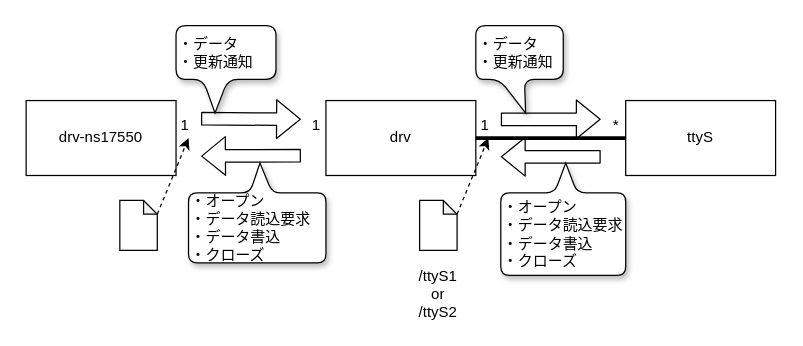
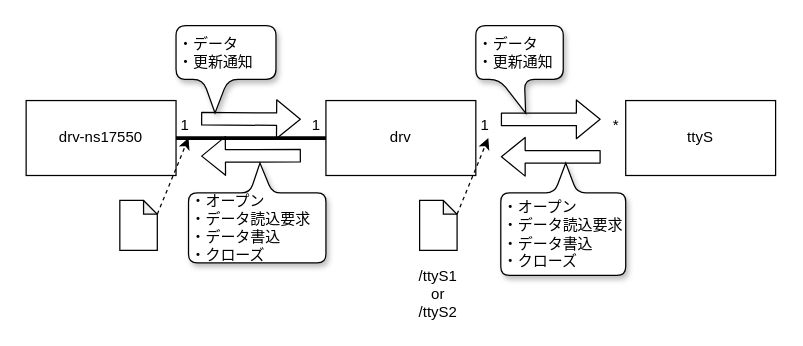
  <mxCell id="0" />
  <mxCell id="1" parent="0" />
  <mxCell id="2" value="drv" style="rounded=0;whiteSpace=wrap;html=1;" vertex="1" parent="1"><mxGeometry x="260" y="80" width="120" height="60" as="geometry" /></mxCell>
  <mxCell id="3" value="drv-ns17550" style="rounded=0;whiteSpace=wrap;html=1;" vertex="1" parent="1"><mxGeometry x="20" y="80" width="120" height="60" as="geometry" /></mxCell>
  <mxCell id="4" value="" style="shape=flexArrow;endArrow=classic;html=1;exitX=1.083;exitY=0.167;exitDx=0;exitDy=0;exitPerimeter=0;width=10;" edge="1" parent="1"><mxGeometry width="50" height="50" relative="1" as="geometry"><mxPoint x="160" y="94.51" as="sourcePoint" /><mxPoint x="240" y="95" as="targetPoint" /></mxGeometry></mxCell>
  <mxCell id="5" value="" style="shape=flexArrow;endArrow=classic;html=1;width=10;" edge="1" parent="1"><mxGeometry width="50" height="50" relative="1" as="geometry"><mxPoint x="240" y="124" as="sourcePoint" /><mxPoint x="160.04" y="124.49" as="targetPoint" /></mxGeometry></mxCell>
  <mxCell id="6" value="" style="shape=flexArrow;endArrow=classic;html=1;width=10;" edge="1" parent="1"><mxGeometry width="50" height="50" relative="1" as="geometry"><mxPoint x="400" y="95" as="sourcePoint" /><mxPoint x="480" y="95" as="targetPoint" /></mxGeometry></mxCell>
  <mxCell id="7" value="" style="shape=flexArrow;endArrow=classic;html=1;width=10;" edge="1" parent="1"><mxGeometry width="50" height="50" relative="1" as="geometry"><mxPoint x="480" y="125" as="sourcePoint" /><mxPoint x="400" y="125" as="targetPoint" /></mxGeometry></mxCell>
  <mxCell id="8" value="ttyS" style="rounded=0;whiteSpace=wrap;html=1;" vertex="1" parent="1"><mxGeometry x="500" y="80" width="120" height="60" as="geometry" /></mxCell>
- <mxCell id="10" value="" style="endArrow=none;html=1;entryX=0;entryY=0.5;entryDx=0;entryDy=0;strokeWidth=3;exitX=1;exitY=0.5;exitDx=0;exitDy=0;" edge="1" parent="1" source="2" target="8"><mxGeometry width="50" height="50" relative="1" as="geometry"><mxPoint x="370" y="110" as="sourcePoint" /><mxPoint x="500" y="109.5" as="targetPoint" /></mxGeometry></mxCell>
+ <mxCell id="9" value="" style="endArrow=none;html=1;exitX=1;exitY=0.5;exitDx=0;exitDy=0;entryX=0;entryY=0.5;entryDx=0;entryDy=0;strokeWidth=3;" edge="1" parent="1" source="3" target="2"><mxGeometry width="50" height="50" relative="1" as="geometry"><mxPoint x="160" y="240" as="sourcePoint" /><mxPoint x="210" y="190" as="targetPoint" /></mxGeometry></mxCell>
  <mxCell id="11" value="" style="shape=note;whiteSpace=wrap;html=1;backgroundOutline=1;darkOpacity=0.05;size=11;" vertex="1" parent="1"><mxGeometry x="95" y="160" width="30" height="40" as="geometry" /></mxCell>
  <mxCell id="12" value="" style="endArrow=classic;html=1;strokeWidth=1;exitX=0;exitY=0;exitDx=30;exitDy=11;exitPerimeter=0;dashed=1;" edge="1" parent="1" source="11"><mxGeometry width="50" height="50" relative="1" as="geometry"><mxPoint x="140" y="230" as="sourcePoint" /><mxPoint x="150" y="110" as="targetPoint" /></mxGeometry></mxCell>
  <mxCell id="13" value="" style="shape=note;whiteSpace=wrap;html=1;backgroundOutline=1;darkOpacity=0.05;size=11;" vertex="1" parent="1"><mxGeometry x="335" y="160" width="30" height="40" as="geometry" /></mxCell>
  <mxCell id="14" value="/ttyS1&lt;br&gt;or&lt;br&gt;/ttyS2" style="text;html=1;strokeColor=none;fillColor=none;align=center;verticalAlign=middle;whiteSpace=wrap;rounded=0;" vertex="1" parent="1"><mxGeometry x="330" y="215" width="40" height="40" as="geometry" /></mxCell>
  <mxCell id="15" value="" style="endArrow=classic;html=1;strokeWidth=1;exitX=0;exitY=0;exitDx=30;exitDy=11;exitPerimeter=0;dashed=1;" edge="1" source="13" parent="1"><mxGeometry width="50" height="50" relative="1" as="geometry"><mxPoint x="380" y="230" as="sourcePoint" /><mxPoint x="390" y="110" as="targetPoint" /></mxGeometry></mxCell>
  <mxCell id="16" value="・データ&lt;br&gt;・更新通知" style="shape=callout;whiteSpace=wrap;html=1;perimeter=calloutPerimeter;size=27;position=0.27;position2=0.39;align=left;rounded=1;shadow=1;arcSize=16;" vertex="1" parent="1"><mxGeometry x="140" y="20" width="80" height="70" as="geometry" /></mxCell>
  <mxCell id="17" value="・オープン&lt;br&gt;・データ読込要求&lt;br&gt;・データ書込&lt;br&gt;・クローズ" style="shape=callout;whiteSpace=wrap;html=1;perimeter=calloutPerimeter;size=24;position=0.39;position2=0.48;align=left;rounded=1;shadow=1;base=18;arcSize=14;rotation=0;verticalAlign=middle;direction=west;" vertex="1" parent="1"><mxGeometry x="150" y="130" width="110" height="80" as="geometry" /></mxCell>
  <mxCell id="18" value="・データ&lt;br&gt;・更新通知" style="shape=callout;whiteSpace=wrap;html=1;perimeter=calloutPerimeter;size=27;position=0.27;position2=0.57;align=left;rounded=1;shadow=1;arcSize=16;" vertex="1" parent="1"><mxGeometry x="380" y="20" width="70" height="70" as="geometry" /></mxCell>
  <mxCell id="19" value="・オープン&lt;br&gt;・データ読込要求&lt;br&gt;・データ書込&lt;br&gt;・クローズ" style="shape=callout;whiteSpace=wrap;html=1;perimeter=calloutPerimeter;size=24;position=0.39;position2=0.48;align=left;rounded=1;shadow=1;base=18;arcSize=14;rotation=0;verticalAlign=middle;direction=west;" vertex="1" parent="1"><mxGeometry x="400" y="130" width="100" height="90" as="geometry" /></mxCell>
  <mxCell id="20" value="1" style="text;html=1;strokeColor=none;fillColor=none;align=center;verticalAlign=middle;whiteSpace=wrap;rounded=0;shadow=1;" vertex="1" parent="1"><mxGeometry x="140" y="90" width="15" height="20" as="geometry" /></mxCell>
  <mxCell id="21" value="1" style="text;html=1;strokeColor=none;fillColor=none;align=center;verticalAlign=middle;whiteSpace=wrap;rounded=0;shadow=1;" vertex="1" parent="1"><mxGeometry x="245" y="90" width="15" height="20" as="geometry" /></mxCell>
  <mxCell id="22" value="1" style="text;html=1;strokeColor=none;fillColor=none;align=center;verticalAlign=middle;whiteSpace=wrap;rounded=0;shadow=1;" vertex="1" parent="1"><mxGeometry x="380" y="90" width="15" height="20" as="geometry" /></mxCell>
  <mxCell id="23" value="*" style="text;html=1;strokeColor=none;fillColor=none;align=center;verticalAlign=middle;whiteSpace=wrap;rounded=0;shadow=1;" vertex="1" parent="1"><mxGeometry x="485" y="90" width="15" height="20" as="geometry" /></mxCell>
